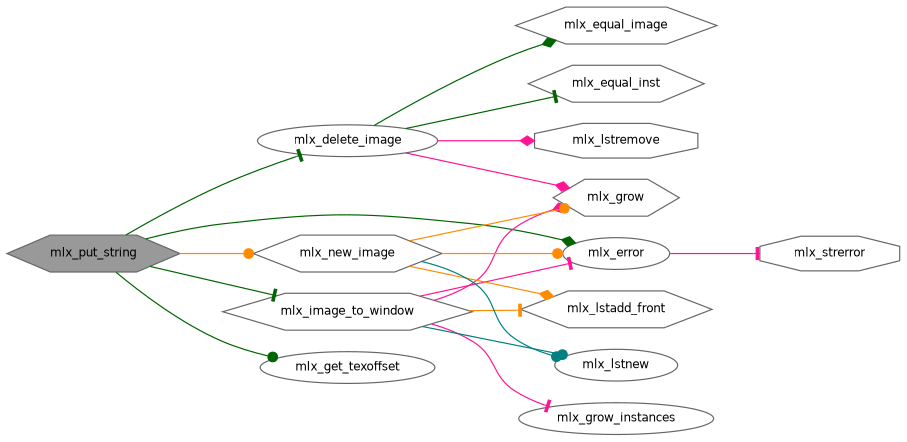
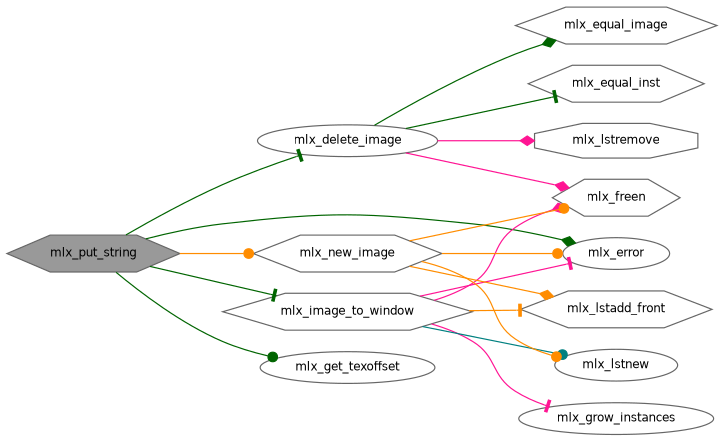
  digraph {
    rankdir=LR
    node [color=grey40 fillcolor=white fontname=Helvetica fontsize=10 shape=hexagon style=filled]
    edge [arrowhead=tee color=darkgreen fontname=Helvetica fontsize=10 labelfontname=Helvetica labelfontsize=10 style=solid]
    n1 [color=gray40 fillcolor=grey60 fontcolor=black height=0.2 label=mlx_put_string width=0.4]
    n2 [height=0.2 label=mlx_delete_image shape=ellipse width=0.4]
    n3 [height=0.2 label=mlx_error shape=ellipse width=0.4]
    n4 [height=0.2 label=mlx_get_texoffset shape=ellipse width=0.4]
    n5 [height=0.2 label=mlx_image_to_window width=0.4]
    n6 [height=0.2 label=mlx_new_image width=0.4]
    n7 [height=0.2 label=mlx_equal_image width=0.4]
    n8 [height=0.2 label=mlx_equal_inst width=0.4]
-   n9 [height=0.2 label=mlx_grow width=0.4]
+   n9 [height=0.2 label=mlx_freen width=0.4]
    n10 [height=0.2 label=mlx_lstremove shape=octagon width=0.4]
-   n11 [height=0.2 label=mlx_strerror shape=octagon width=0.4]
    n12 [height=0.2 label=mlx_grow_instances shape=ellipse width=0.4]
    n13 [height=0.2 label=mlx_lstadd_front width=0.4]
    n14 [height=0.2 label=mlx_lstnew shape=ellipse width=0.4]
    n1 -> n2
    n1 -> n3 [arrowhead=diamond]
    n1 -> n4 [arrowhead=dot]
    n1 -> n5
    n1 -> n6 [arrowhead=dot color=darkorange]
    n2 -> n7 [arrowhead=diamond]
    n2 -> n8
    n2 -> n9 [arrowhead=diamond color=deeppink]
    n2 -> n10 [arrowhead=diamond color=deeppink]
-   n3 -> n11 [color=deeppink]
    n5 -> n3 [color=deeppink]
    n5 -> n9 [arrowhead=diamond color=deeppink]
    n5 -> n12 [color=deeppink]
    n5 -> n13 [color=darkorange]
    n5 -> n14 [arrowhead=dot color=teal]
    n6 -> n3 [arrowhead=dot color=darkorange]
    n6 -> n9 [arrowhead=dot color=darkorange]
    n6 -> n13 [arrowhead=diamond color=darkorange]
-   n6 -> n14 [arrowhead=dot color=teal]
+   n6 -> n14 [arrowhead=dot color=darkorange]
  }
